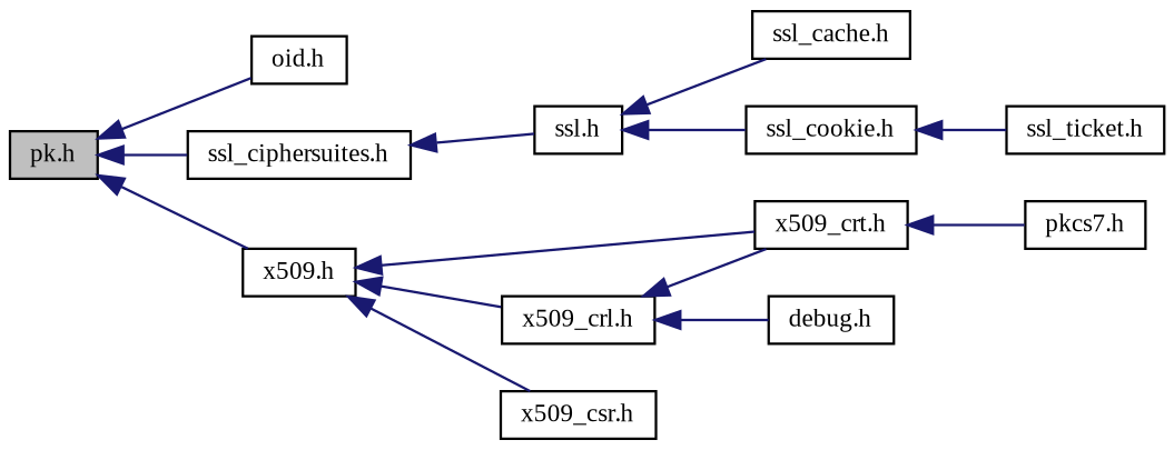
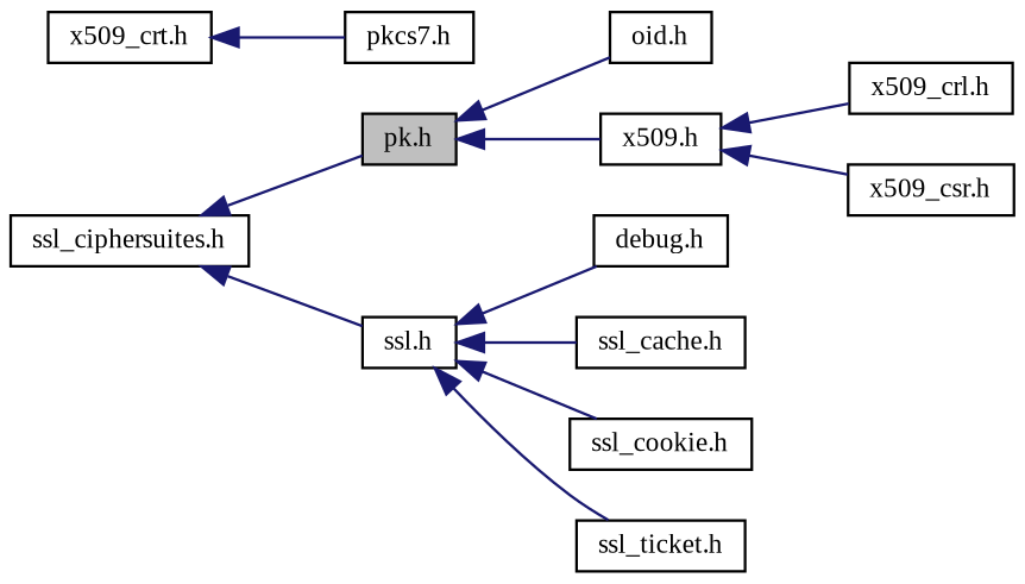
  digraph {
    fontname="Liberation Serif"
    rankdir=LR
    node [color=black fillcolor=white fontname="Liberation Serif" fontsize=10 shape=record style=filled]
    edge [color=midnightblue dir=back fontname="Liberation Serif" fontsize=10 labelfontname=Helvetica labelfontsize=10 style=solid]
    n1 [fillcolor=grey75 fontcolor=black height=0.2 label="pk.h" width=0.4]
    n2 [height=0.2 label="oid.h" width=0.4]
    n3 [height=0.2 label="ssl_ciphersuites.h" width=0.4]
    n4 [height=0.2 label="x509.h" width=0.4]
    n5 [height=0.2 label="ssl.h" width=0.4]
    n6 [height=0.2 label="x509_crl.h" width=0.4]
    n7 [height=0.2 label="x509_crt.h" width=0.4]
    n8 [height=0.2 label="x509_csr.h" width=0.4]
    n9 [height=0.2 label="debug.h" width=0.4]
    n10 [height=0.2 label="ssl_cache.h" width=0.4]
    n11 [height=0.2 label="ssl_cookie.h" width=0.4]
    n12 [height=0.2 label="ssl_ticket.h" width=0.4]
    n13 [height=0.2 label="pkcs7.h" width=0.4]
    n1 -> n2
-   n1 -> n3
+   n3 -> n1
    n1 -> n4
    n3 -> n5
    n4 -> n6
-   n4 -> n7
    n4 -> n8
-   n6 -> n9
+   n5 -> n9
    n5 -> n10
    n5 -> n11
-   n11 -> n12
-   n6 -> n7
+   n5 -> n12
    n7 -> n13
  }
